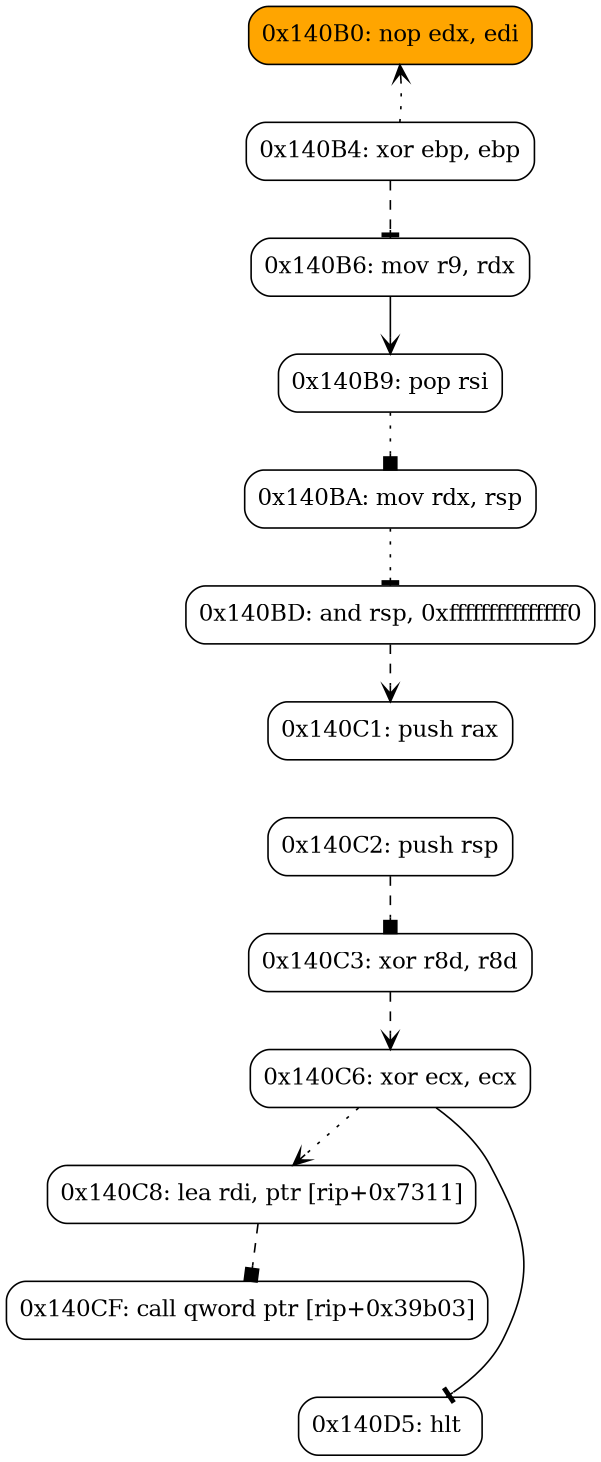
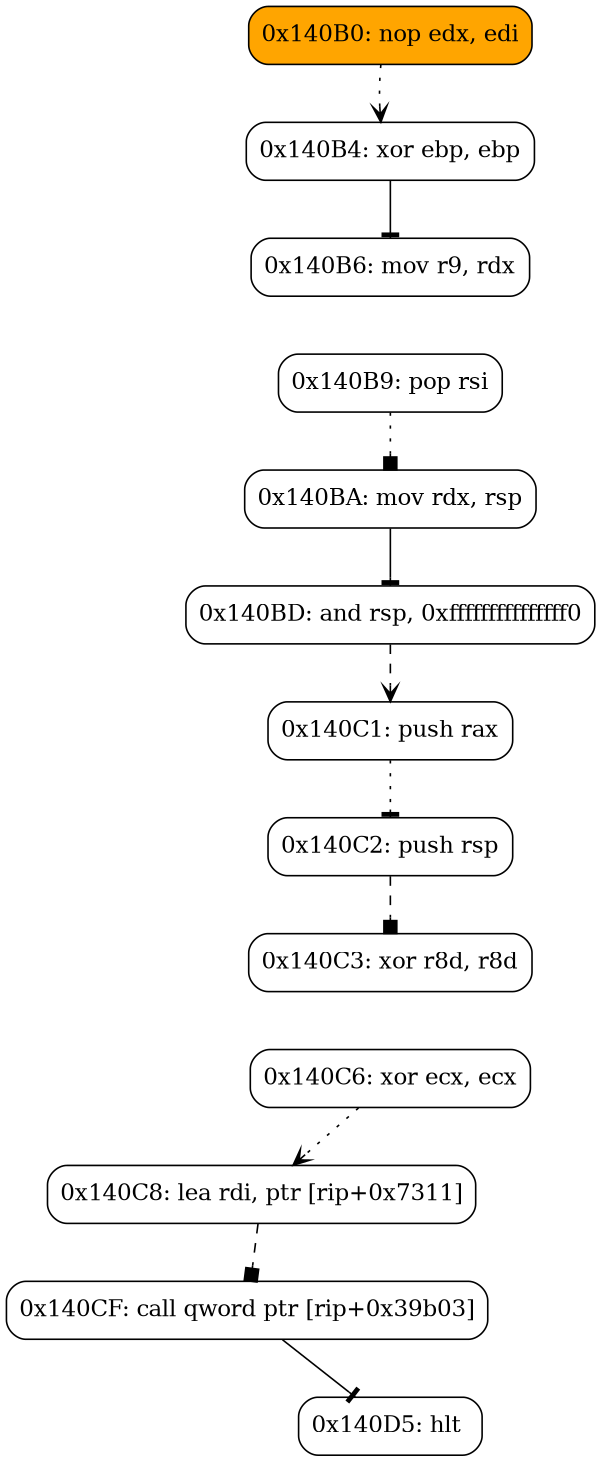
  digraph {
    fontname="DejaVu Serif"
    node [fillcolor=white fontname="DejaVu Serif" fontweight=bold shape=box style="rounded,filled"]
    edge [arrowhead=vee fontname="DejaVu Serif" style=dotted]
    n1 [fillcolor=orange label="0x140B0: nop edx, edi\l"]
    n2 [label="0x140B4: xor ebp, ebp\l"]
    n3 [label="0x140B6: mov r9, rdx\l"]
    n4 [label="0x140B9: pop rsi\l"]
    n5 [label="0x140BA: mov rdx, rsp\l"]
    n6 [label="0x140BD: and rsp, 0xfffffffffffffff0\l"]
    n7 [label="0x140C1: push rax\l"]
    n8 [label="0x140C2: push rsp\l"]
    n9 [label="0x140C3: xor r8d, r8d\l"]
    n10 [label="0x140C6: xor ecx, ecx\l"]
    n11 [label="0x140C8: lea rdi, ptr [rip+0x7311]\l"]
    n12 [label="0x140CF: call qword ptr [rip+0x39b03]\l"]
    n13 [label="0x140D5: hlt \l"]
-   n2 -> n1
-   n2 -> n3 [arrowhead=tee style=dashed]
-   n3 -> n4 [style=solid]
+   n1 -> n2
+   n2 -> n3 [arrowhead=tee style=solid]
    n4 -> n5 [arrowhead=box]
-   n5 -> n6 [arrowhead=tee]
+   n5 -> n6 [arrowhead=tee style=solid]
    n6 -> n7 [style=dashed]
+   n7 -> n8 [arrowhead=tee]
    n8 -> n9 [arrowhead=box style=dashed]
-   n9 -> n10 [style=dashed]
    n10 -> n11
    n11 -> n12 [arrowhead=box style=dashed]
-   n10 -> n13 [arrowhead=tee style=solid]
+   n12 -> n13 [arrowhead=tee style=solid]
  }
